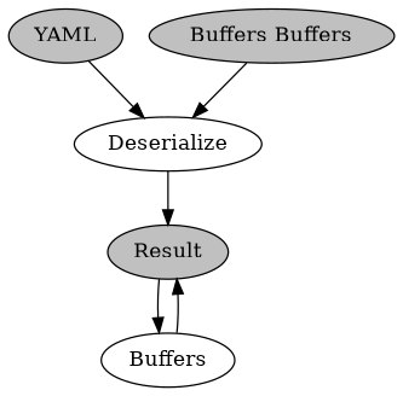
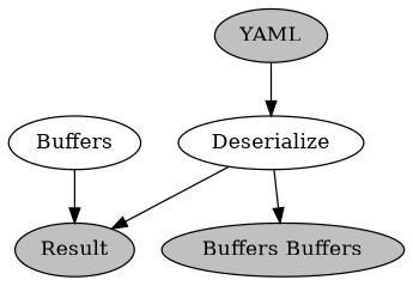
  digraph {
    node [fillcolor=gray style=filled]
    YAML
    Deserialize [fillcolor="" style=""]
    Result
    n4 [label=Buffers fillcolor="" style=""]
    n5 [label="Buffers Buffers"]
    YAML -> Deserialize
    Deserialize -> Result
-   Result -> n4
    n4 -> Result
-   n5 -> Deserialize
+   Deserialize -> n5
  }
